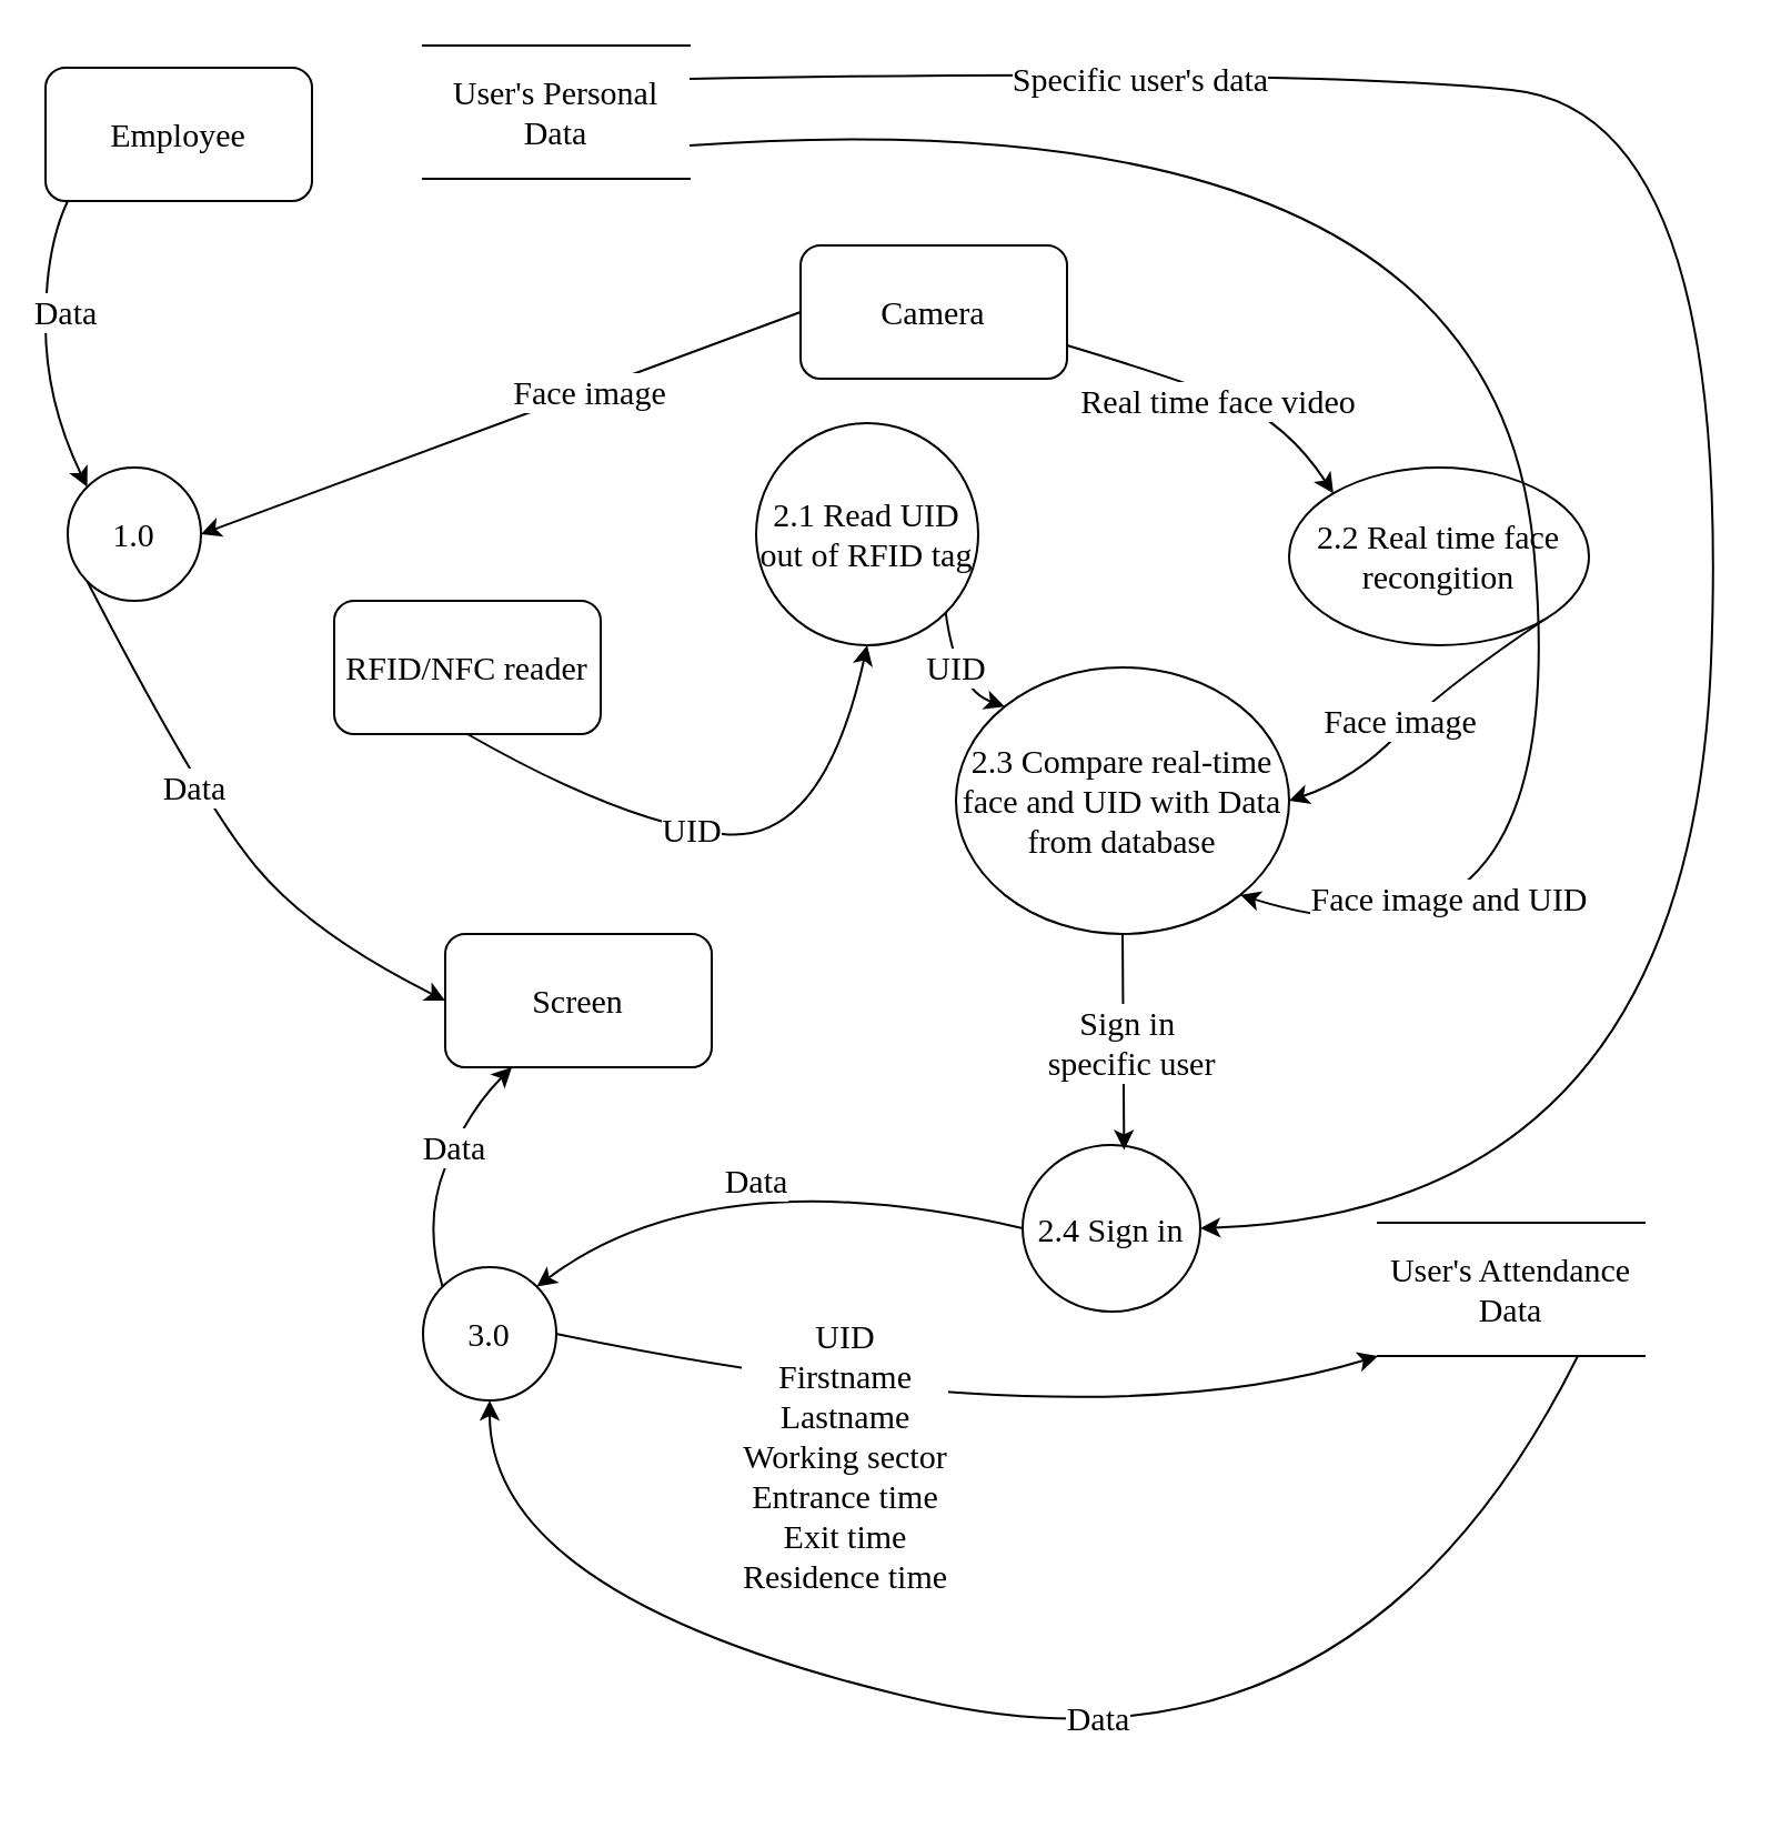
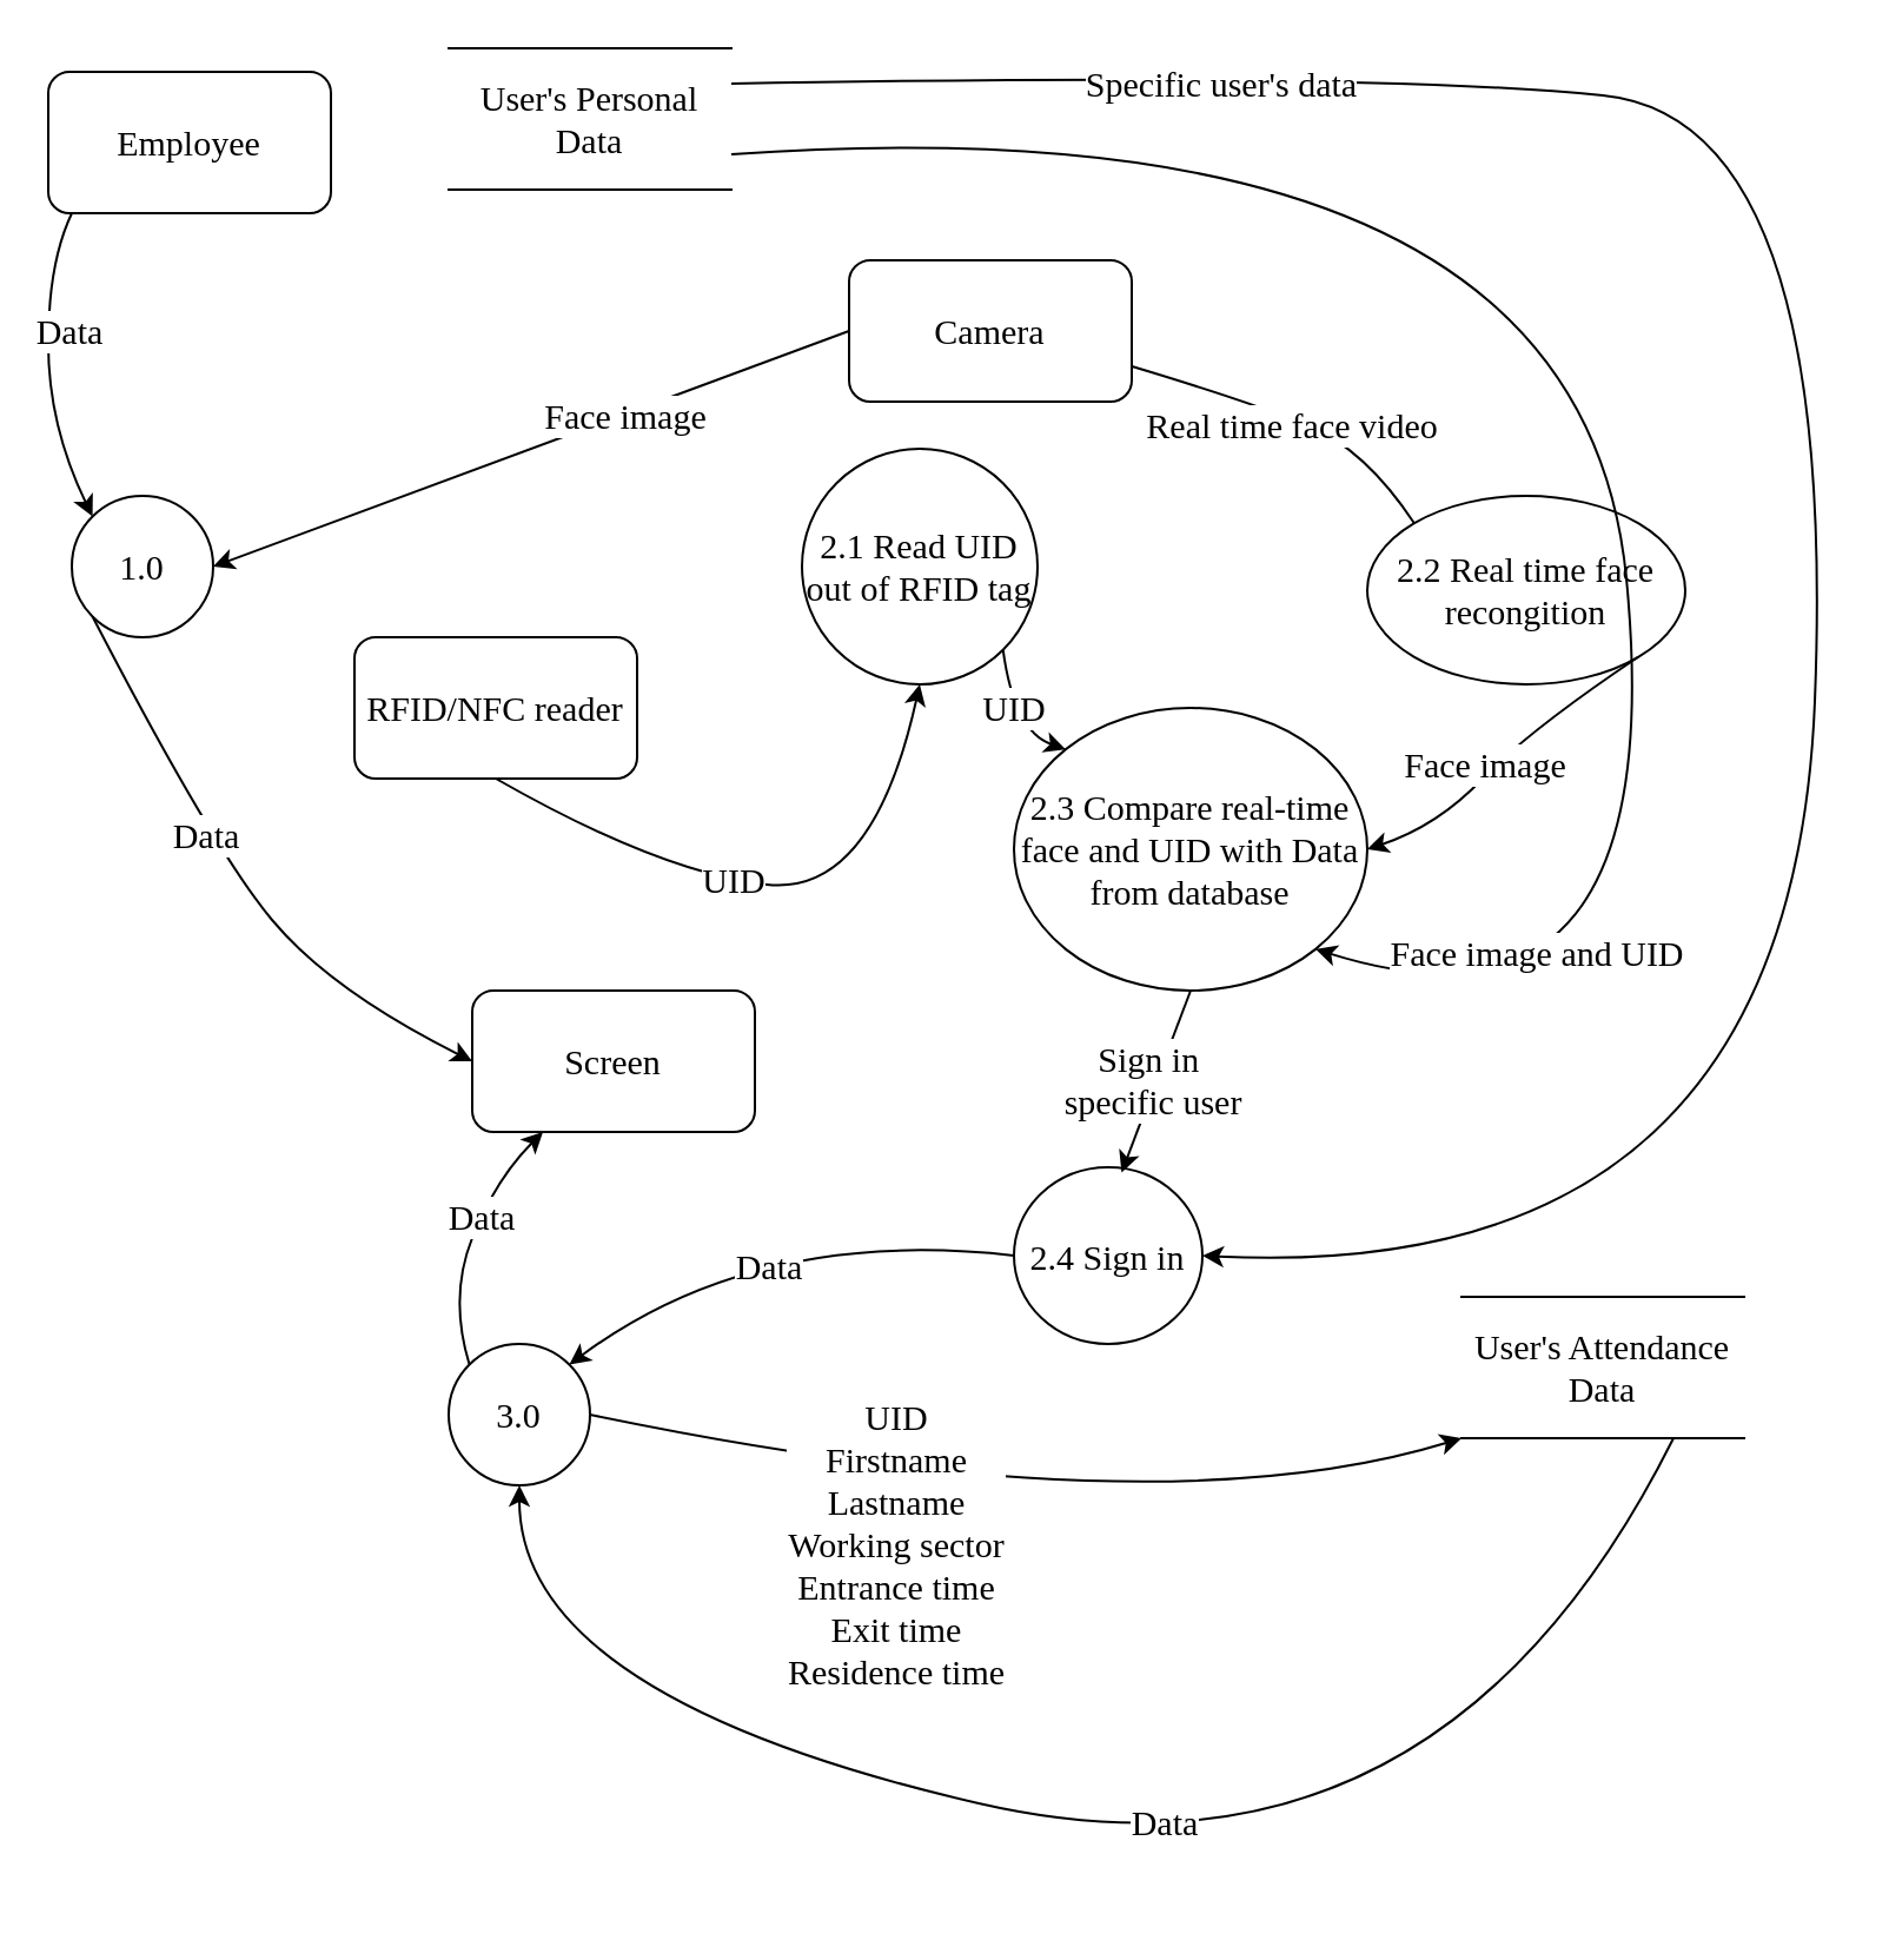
  <mxCell id="0" />
  <mxCell id="1" parent="0" />
  <mxCell id="2" value="User's Personal Data" style="shape=partialRectangle;whiteSpace=wrap;html=1;left=0;right=0;fillColor=none;fontFamily=Times New Roman;fontSize=15;" parent="1" vertex="1"><mxGeometry x="190" y="20" width="120" height="60" as="geometry" /></mxCell>
  <mxCell id="3" value="Employee" style="rounded=1;whiteSpace=wrap;html=1;fontFamily=Times New Roman;fontSize=15;" parent="1" vertex="1"><mxGeometry x="20" y="30" width="120" height="60" as="geometry" /></mxCell>
  <mxCell id="4" style="edgeStyle=orthogonalEdgeStyle;rounded=0;orthogonalLoop=1;jettySize=auto;html=1;exitX=0.5;exitY=0;exitDx=0;exitDy=0;fontFamily=Times New Roman;fontSize=15;" parent="1" edge="1"><mxGeometry relative="1" as="geometry"><mxPoint x="360" y="240" as="targetPoint" /></mxGeometry></mxCell>
  <mxCell id="5" value="Card's informations" style="edgeLabel;html=1;align=center;verticalAlign=middle;resizable=0;points=[];fontSize=15;fontFamily=Times New Roman;" parent="4" vertex="1" connectable="0"><mxGeometry x="-0.236" y="1" relative="1" as="geometry"><mxPoint y="22" as="offset" /></mxGeometry></mxCell>
  <mxCell id="6" value="2.3 Compare real-time face and UID with Data from database" style="ellipse;whiteSpace=wrap;html=1;fontFamily=Times New Roman;fontSize=15;" parent="1" vertex="1"><mxGeometry x="430" y="300" width="150" height="120" as="geometry" /></mxCell>
  <mxCell id="7" value="Camera" style="rounded=1;whiteSpace=wrap;html=1;fontFamily=Times New Roman;fontSize=15;" parent="1" vertex="1"><mxGeometry x="360" y="110" width="120" height="60" as="geometry" /></mxCell>
  <mxCell id="8" value="Screen" style="rounded=1;whiteSpace=wrap;html=1;fontFamily=Times New Roman;fontSize=15;" parent="1" vertex="1"><mxGeometry x="200" y="420" width="120" height="60" as="geometry" /></mxCell>
  <mxCell id="9" value="RFID/NFC reader" style="rounded=1;whiteSpace=wrap;html=1;fontFamily=Times New Roman;fontSize=15;" parent="1" vertex="1"><mxGeometry x="150" y="270" width="120" height="60" as="geometry" /></mxCell>
  <mxCell id="10" value="" style="curved=1;endArrow=classic;html=1;rounded=0;fontFamily=Times New Roman;fontSize=15;exitX=0;exitY=1;exitDx=0;exitDy=0;entryX=0;entryY=0;entryDx=0;entryDy=0;" parent="1" target="14" edge="1"><mxGeometry width="50" height="50" relative="1" as="geometry"><mxPoint x="30" y="90" as="sourcePoint" /><mxPoint x="27.574" y="281.716" as="targetPoint" /><Array as="points"><mxPoint x="20" y="111" /><mxPoint x="20" y="180" /></Array></mxGeometry></mxCell>
  <mxCell id="11" value="Data" style="edgeLabel;html=1;align=center;verticalAlign=middle;resizable=0;points=[];fontSize=15;fontFamily=Times New Roman;" parent="10" vertex="1" connectable="0"><mxGeometry x="-0.002" y="1" relative="1" as="geometry"><mxPoint x="7" y="-16" as="offset" /></mxGeometry></mxCell>
  <mxCell id="12" value="" style="curved=1;endArrow=classic;html=1;rounded=0;fontFamily=Times New Roman;fontSize=15;entryX=1;entryY=0.5;entryDx=0;entryDy=0;exitX=0;exitY=0.5;exitDx=0;exitDy=0;" parent="1" source="7" target="14" edge="1"><mxGeometry width="50" height="50" relative="1" as="geometry"><mxPoint x="490" y="150" as="sourcePoint" /><mxPoint x="580" y="250" as="targetPoint" /><Array as="points" /></mxGeometry></mxCell>
  <mxCell id="13" value="Face image" style="edgeLabel;html=1;align=center;verticalAlign=middle;resizable=0;points=[];fontSize=15;fontFamily=Times New Roman;" parent="12" vertex="1" connectable="0"><mxGeometry x="-0.293" y="1" relative="1" as="geometry"><mxPoint y="-1" as="offset" /></mxGeometry></mxCell>
  <mxCell id="14" value="1.0" style="ellipse;whiteSpace=wrap;html=1;fontFamily=Times New Roman;fontSize=15;" parent="1" vertex="1"><mxGeometry x="30" y="210" width="60" height="60" as="geometry" /></mxCell>
  <mxCell id="15" value="" style="curved=1;endArrow=classic;html=1;rounded=0;exitX=0;exitY=1;exitDx=0;exitDy=0;entryX=0;entryY=0.5;entryDx=0;entryDy=0;fontFamily=Times New Roman;fontSize=15;" parent="1" source="14" target="8" edge="1"><mxGeometry width="50" height="50" relative="1" as="geometry"><mxPoint x="300" y="330" as="sourcePoint" /><mxPoint x="350" y="280" as="targetPoint" /><Array as="points"><mxPoint x="90" y="360" /><mxPoint x="140" y="420" /></Array></mxGeometry></mxCell>
  <mxCell id="16" value="Data" style="edgeLabel;html=1;align=center;verticalAlign=middle;resizable=0;points=[];fontFamily=Times New Roman;fontSize=15;" parent="15" vertex="1" connectable="0"><mxGeometry x="0.011" y="6" relative="1" as="geometry"><mxPoint x="-20" y="-17" as="offset" /></mxGeometry></mxCell>
- <mxCell id="17" value="2.4 Sign in" style="ellipse;whiteSpace=wrap;html=1;fontFamily=Times New Roman;fontSize=15;" parent="1" vertex="1"><mxGeometry x="460" y="515" width="80" height="75" as="geometry" /></mxCell>
+ <mxCell id="17" value="2.4 Sign in" style="ellipse;whiteSpace=wrap;html=1;fontFamily=Times New Roman;fontSize=15;" parent="1" vertex="1"><mxGeometry x="430" y="495" width="80" height="75" as="geometry" /></mxCell>
  <mxCell id="18" value="2.2 Real time face recongition" style="ellipse;whiteSpace=wrap;html=1;fontFamily=Times New Roman;fontSize=15;" parent="1" vertex="1"><mxGeometry x="580" y="210" width="135" height="80" as="geometry" /></mxCell>
  <mxCell id="19" value="2.1 Read UID out of RFID tag" style="ellipse;whiteSpace=wrap;html=1;fontFamily=Times New Roman;fontSize=15;" parent="1" vertex="1"><mxGeometry x="340" y="190" width="100" height="100" as="geometry" /></mxCell>
  <mxCell id="20" value="3.0" style="ellipse;whiteSpace=wrap;html=1;fontFamily=Times New Roman;fontSize=15;" parent="1" vertex="1"><mxGeometry x="190" y="570" width="60" height="60" as="geometry" /></mxCell>
  <mxCell id="21" value="" style="curved=1;endArrow=classic;html=1;rounded=0;fontFamily=Times New Roman;fontSize=15;exitX=0.5;exitY=1;exitDx=0;exitDy=0;" parent="1" source="9" edge="1"><mxGeometry width="50" height="50" relative="1" as="geometry"><mxPoint x="320" y="400" as="sourcePoint" /><mxPoint x="390" y="290" as="targetPoint" /><Array as="points"><mxPoint x="280" y="370" /><mxPoint x="370" y="380" /></Array></mxGeometry></mxCell>
  <mxCell id="22" value="UID" style="edgeLabel;html=1;align=center;verticalAlign=middle;resizable=0;points=[];fontSize=15;fontFamily=Times New Roman;" parent="21" vertex="1" connectable="0"><mxGeometry x="-0.16" y="1" relative="1" as="geometry"><mxPoint as="offset" /></mxGeometry></mxCell>
- <mxCell id="23" value="" style="curved=1;endArrow=classic;html=1;rounded=0;fontFamily=Times New Roman;fontSize=15;entryX=0;entryY=0;entryDx=0;entryDy=0;exitX=1;exitY=0.75;exitDx=0;exitDy=0;" parent="1" source="7" target="18" edge="1"><mxGeometry width="50" height="50" relative="1" as="geometry"><mxPoint x="440" y="380" as="sourcePoint" /><mxPoint x="490" y="330" as="targetPoint" /><Array as="points"><mxPoint x="530" y="170" /><mxPoint x="579" y="190" /></Array></mxGeometry></mxCell>
+ <mxCell id="23" value="" style="curved=1;endArrow=none;html=1;rounded=0;fontFamily=Times New Roman;fontSize=15;entryX=0;entryY=0;entryDx=0;entryDy=0;exitX=1;exitY=0.75;exitDx=0;exitDy=0;" parent="1" source="7" target="18" edge="1"><mxGeometry width="50" height="50" relative="1" as="geometry"><mxPoint x="440" y="380" as="sourcePoint" /><mxPoint x="490" y="330" as="targetPoint" /><Array as="points"><mxPoint x="530" y="170" /><mxPoint x="579" y="190" /></Array></mxGeometry></mxCell>
  <mxCell id="24" value="Real time face video" style="edgeLabel;html=1;align=center;verticalAlign=middle;resizable=0;points=[];fontSize=15;fontFamily=Times New Roman;" parent="23" vertex="1" connectable="0"><mxGeometry x="-0.309" relative="1" as="geometry"><mxPoint x="21" y="10" as="offset" /></mxGeometry></mxCell>
  <mxCell id="25" value="" style="curved=1;endArrow=classic;html=1;rounded=0;fontFamily=Times New Roman;fontSize=15;exitX=1;exitY=1;exitDx=0;exitDy=0;entryX=0;entryY=0;entryDx=0;entryDy=0;" parent="1" source="19" target="6" edge="1"><mxGeometry width="50" height="50" relative="1" as="geometry"><mxPoint x="440" y="330" as="sourcePoint" /><mxPoint x="490" y="280" as="targetPoint" /><Array as="points"><mxPoint x="430" y="310" /></Array></mxGeometry></mxCell>
  <mxCell id="26" value="UID" style="edgeLabel;html=1;align=center;verticalAlign=middle;resizable=0;points=[];fontSize=15;fontFamily=Times New Roman;" parent="25" vertex="1" connectable="0"><mxGeometry x="-0.119" y="1" relative="1" as="geometry"><mxPoint y="-1" as="offset" /></mxGeometry></mxCell>
  <mxCell id="27" value="" style="curved=1;endArrow=classic;html=1;rounded=0;fontFamily=Times New Roman;fontSize=15;exitX=1;exitY=1;exitDx=0;exitDy=0;entryX=1;entryY=0.5;entryDx=0;entryDy=0;" parent="1" source="18" target="6" edge="1"><mxGeometry width="50" height="50" relative="1" as="geometry"><mxPoint x="710" y="360" as="sourcePoint" /><mxPoint x="660" y="410" as="targetPoint" /><Array as="points"><mxPoint x="648" y="310" /><mxPoint x="610" y="350" /></Array></mxGeometry></mxCell>
  <mxCell id="28" value="Face image" style="edgeLabel;html=1;align=center;verticalAlign=middle;resizable=0;points=[];fontSize=15;fontFamily=Times New Roman;" parent="27" vertex="1" connectable="0"><mxGeometry x="0.1" y="-4" relative="1" as="geometry"><mxPoint as="offset" /></mxGeometry></mxCell>
  <mxCell id="29" value="" style="curved=1;endArrow=classic;html=1;rounded=0;fontFamily=Times New Roman;fontSize=15;exitX=1;exitY=0.75;exitDx=0;exitDy=0;entryX=1;entryY=1;entryDx=0;entryDy=0;" parent="1" source="2" target="6" edge="1"><mxGeometry width="50" height="50" relative="1" as="geometry"><mxPoint x="520" y="90" as="sourcePoint" /><mxPoint x="570" y="40" as="targetPoint" /><Array as="points"><mxPoint x="670" y="40" /><mxPoint x="710" y="450" /></Array></mxGeometry></mxCell>
  <mxCell id="30" value="Face image and UID" style="edgeLabel;html=1;align=center;verticalAlign=middle;resizable=0;points=[];fontSize=15;fontFamily=Times New Roman;" parent="29" vertex="1" connectable="0"><mxGeometry x="0.837" y="-7" relative="1" as="geometry"><mxPoint x="19" y="-15" as="offset" /></mxGeometry></mxCell>
  <mxCell id="31" value="" style="curved=1;endArrow=classic;html=1;rounded=0;fontFamily=Times New Roman;fontSize=15;exitX=0.5;exitY=1;exitDx=0;exitDy=0;entryX=0.571;entryY=0.03;entryDx=0;entryDy=0;entryPerimeter=0;" parent="1" source="6" target="17" edge="1"><mxGeometry width="50" height="50" relative="1" as="geometry"><mxPoint x="500" y="480" as="sourcePoint" /><mxPoint x="450" y="530" as="targetPoint" /><Array as="points" /></mxGeometry></mxCell>
  <mxCell id="32" value="Sign in&amp;nbsp;&lt;br&gt;specific user" style="edgeLabel;html=1;align=center;verticalAlign=middle;resizable=0;points=[];fontSize=15;fontFamily=Times New Roman;" parent="31" vertex="1" connectable="0"><mxGeometry x="0.301" y="2" relative="1" as="geometry"><mxPoint x="1" y="-14" as="offset" /></mxGeometry></mxCell>
  <mxCell id="33" value="" style="curved=1;endArrow=classic;html=1;rounded=0;fontFamily=Times New Roman;fontSize=15;entryX=1;entryY=0;entryDx=0;entryDy=0;exitX=0;exitY=0.5;exitDx=0;exitDy=0;" parent="1" source="17" target="20" edge="1"><mxGeometry width="50" height="50" relative="1" as="geometry"><mxPoint x="330" y="560" as="sourcePoint" /><mxPoint x="380" y="510" as="targetPoint" /><Array as="points"><mxPoint x="320" y="520" /></Array></mxGeometry></mxCell>
  <mxCell id="34" value="Data" style="edgeLabel;html=1;align=center;verticalAlign=middle;resizable=0;points=[];fontSize=15;fontFamily=Times New Roman;" parent="33" vertex="1" connectable="0"><mxGeometry x="0.159" y="-2" relative="1" as="geometry"><mxPoint x="15" y="12" as="offset" /></mxGeometry></mxCell>
  <mxCell id="35" value="User's Attendance&lt;br&gt;Data" style="shape=partialRectangle;whiteSpace=wrap;html=1;left=0;right=0;fillColor=none;fontFamily=Times New Roman;fontSize=15;" parent="1" vertex="1"><mxGeometry x="620" y="550" width="120" height="60" as="geometry" /></mxCell>
  <mxCell id="36" value="" style="curved=1;endArrow=classic;html=1;rounded=0;fontFamily=Times New Roman;fontSize=15;entryX=0;entryY=1;entryDx=0;entryDy=0;exitX=1;exitY=0.5;exitDx=0;exitDy=0;" parent="1" source="20" target="35" edge="1"><mxGeometry width="50" height="50" relative="1" as="geometry"><mxPoint x="490" y="700" as="sourcePoint" /><mxPoint x="540" y="650" as="targetPoint" /><Array as="points"><mxPoint x="490" y="650" /></Array></mxGeometry></mxCell>
  <mxCell id="37" value="UID&lt;br&gt;Firstname&lt;br&gt;Lastname&lt;br&gt;Working sector&lt;br&gt;Entrance time&lt;br&gt;Exit time&lt;br&gt;Residence time" style="edgeLabel;html=1;align=center;verticalAlign=middle;resizable=0;points=[];fontSize=15;fontFamily=Times New Roman;" parent="36" vertex="1" connectable="0"><mxGeometry x="-0.355" y="23" relative="1" as="geometry"><mxPoint x="4" y="52" as="offset" /></mxGeometry></mxCell>
  <mxCell id="38" value="" style="curved=1;endArrow=classic;html=1;rounded=0;fontFamily=Times New Roman;fontSize=15;exitX=0.75;exitY=1;exitDx=0;exitDy=0;entryX=0.5;entryY=1;entryDx=0;entryDy=0;" parent="1" source="35" target="20" edge="1"><mxGeometry width="50" height="50" relative="1" as="geometry"><mxPoint x="290" y="720" as="sourcePoint" /><mxPoint x="190" y="670" as="targetPoint" /><Array as="points"><mxPoint x="610" y="810" /><mxPoint x="220" y="720" /></Array></mxGeometry></mxCell>
  <mxCell id="39" value="Data" style="edgeLabel;html=1;align=center;verticalAlign=middle;resizable=0;points=[];fontSize=15;fontFamily=Times New Roman;" parent="38" vertex="1" connectable="0"><mxGeometry x="0.379" y="-3" relative="1" as="geometry"><mxPoint x="144" y="26" as="offset" /></mxGeometry></mxCell>
  <mxCell id="40" value="" style="curved=1;endArrow=classic;html=1;rounded=0;fontFamily=Times New Roman;fontSize=15;entryX=0.25;entryY=1;entryDx=0;entryDy=0;exitX=0;exitY=0;exitDx=0;exitDy=0;" parent="1" source="20" target="8" edge="1"><mxGeometry width="50" height="50" relative="1" as="geometry"><mxPoint x="140" y="550" as="sourcePoint" /><mxPoint x="190" y="500" as="targetPoint" /><Array as="points"><mxPoint x="190" y="550" /><mxPoint x="210" y="500" /></Array></mxGeometry></mxCell>
  <mxCell id="41" value="Data" style="edgeLabel;html=1;align=center;verticalAlign=middle;resizable=0;points=[];fontSize=15;fontFamily=Times New Roman;" parent="40" vertex="1" connectable="0"><mxGeometry x="0.196" relative="1" as="geometry"><mxPoint as="offset" /></mxGeometry></mxCell>
  <mxCell id="42" value="" style="curved=1;endArrow=classic;html=1;rounded=0;fontFamily=Times New Roman;fontSize=15;exitX=1;exitY=0.25;exitDx=0;exitDy=0;entryX=1;entryY=0.5;entryDx=0;entryDy=0;" parent="1" source="2" target="17" edge="1"><mxGeometry width="50" height="50" relative="1" as="geometry"><mxPoint x="490" y="60" as="sourcePoint" /><mxPoint x="540" y="10" as="targetPoint" /><Array as="points"><mxPoint x="580" y="30" /><mxPoint x="780" y="50" /><mxPoint x="760" y="545" /></Array></mxGeometry></mxCell>
  <mxCell id="43" value="Specific user's data" style="edgeLabel;html=1;align=center;verticalAlign=middle;resizable=0;points=[];fontSize=15;fontFamily=Times New Roman;" parent="42" vertex="1" connectable="0"><mxGeometry x="-0.66" y="-3" relative="1" as="geometry"><mxPoint as="offset" /></mxGeometry></mxCell>
